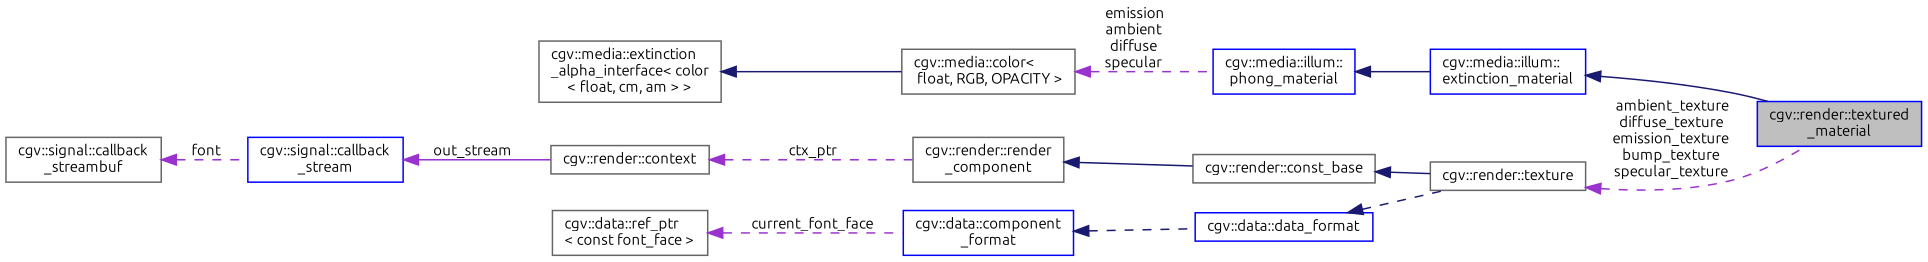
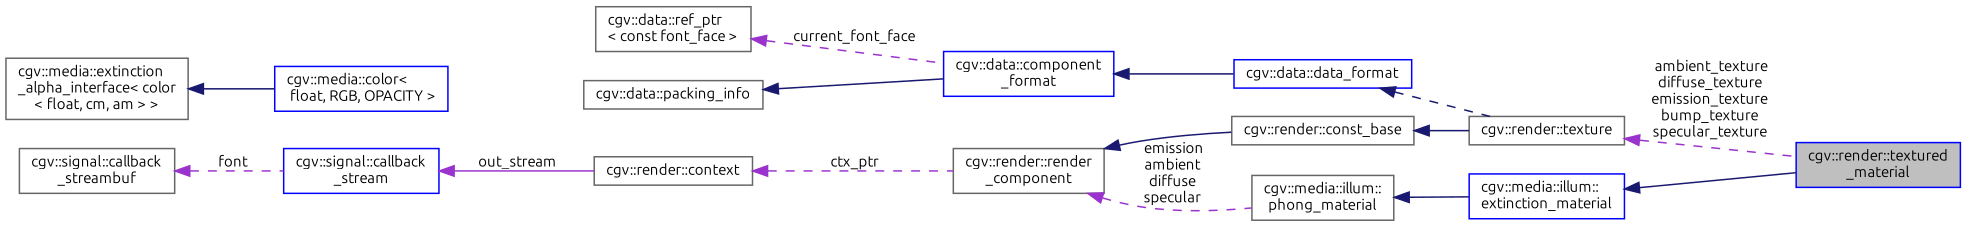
  digraph {
    fontname=Ubuntu
    rankdir=LR
    node [color=gray40 fontname=Ubuntu fontsize=10 shape=record]
    edge [color=midnightblue dir=back fontname=Ubuntu fontsize=10 labelfontname=Helvetica labelfontsize=10 style=solid]
    n1 [color=blue fillcolor=grey75 fontcolor=black height=0.2 label="cgv::render::textured\l_material" style=filled width=0.4]
    n2 [color=blue height=0.2 label="cgv::media::illum::\lextinction_material" width=0.4]
-   n3 [color=blue height=0.2 label="cgv::media::illum::\lphong_material" width=0.4]
-   n4 [height=0.2 label="cgv::media::color\<\l float, RGB, OPACITY \>" width=0.4]
+   n3 [height=0.2 label="cgv::media::illum::\lphong_material" width=0.4]
+   n4 [color=blue height=0.2 label="cgv::media::color\<\l float, RGB, OPACITY \>" width=0.4]
    n5 [height=0.2 label="cgv::media::extinction\l_alpha_interface\< color\l\< float, cm, am \> \>" width=0.4]
    n6 [height=0.2 label="cgv::render::texture" width=0.4]
    n7 [height=0.2 label="cgv::render::const_base" width=0.4]
    n8 [height=0.2 label="cgv::render::render\l_component" width=0.4]
    n9 [height=0.2 label="cgv::render::context" width=0.4]
    n10 [color=blue height=0.2 label="cgv::signal::callback\l_stream" width=0.4]
    n11 [height=0.2 label="cgv::signal::callback\l_streambuf" width=0.4]
    n12 [height=0.2 label="cgv::data::ref_ptr\l\< const font_face \>" width=0.4]
    n13 [color=blue height=0.2 label="cgv::data::component\l_format" width=0.4]
    n14 [color=blue height=0.2 label="cgv::data::data_format" width=0.4]
+   n15 [height=0.2 label="cgv::data::packing_info" width=0.4]
    n2 -> n1
    n3 -> n2
-   n4 -> n3 [color=darkorchid3 label=" emission\nambient\ndiffuse\nspecular" style=dashed]
+   n8 -> n3 [color=darkorchid3 label=" emission\nambient\ndiffuse\nspecular" style=dashed]
    n5 -> n4
    n6 -> n1 [color=darkorchid3 label=" ambient_texture\ndiffuse_texture\nemission_texture\nbump_texture\nspecular_texture" style=dashed]
    n7 -> n6
    n8 -> n7
    n9 -> n8 [color=darkorchid3 label=" ctx_ptr" style=dashed]
    n10 -> n9 [color=darkorchid3 label=" out_stream"]
    n11 -> n10 [color=darkorchid3 label=" font" style=dashed]
    n12 -> n13 [color=darkorchid3 label=" current_font_face" style=dashed]
-   n13 -> n14 [style=dashed]
+   n13 -> n14
    n14 -> n6 [style=dashed]
+   n15 -> n13
  }
